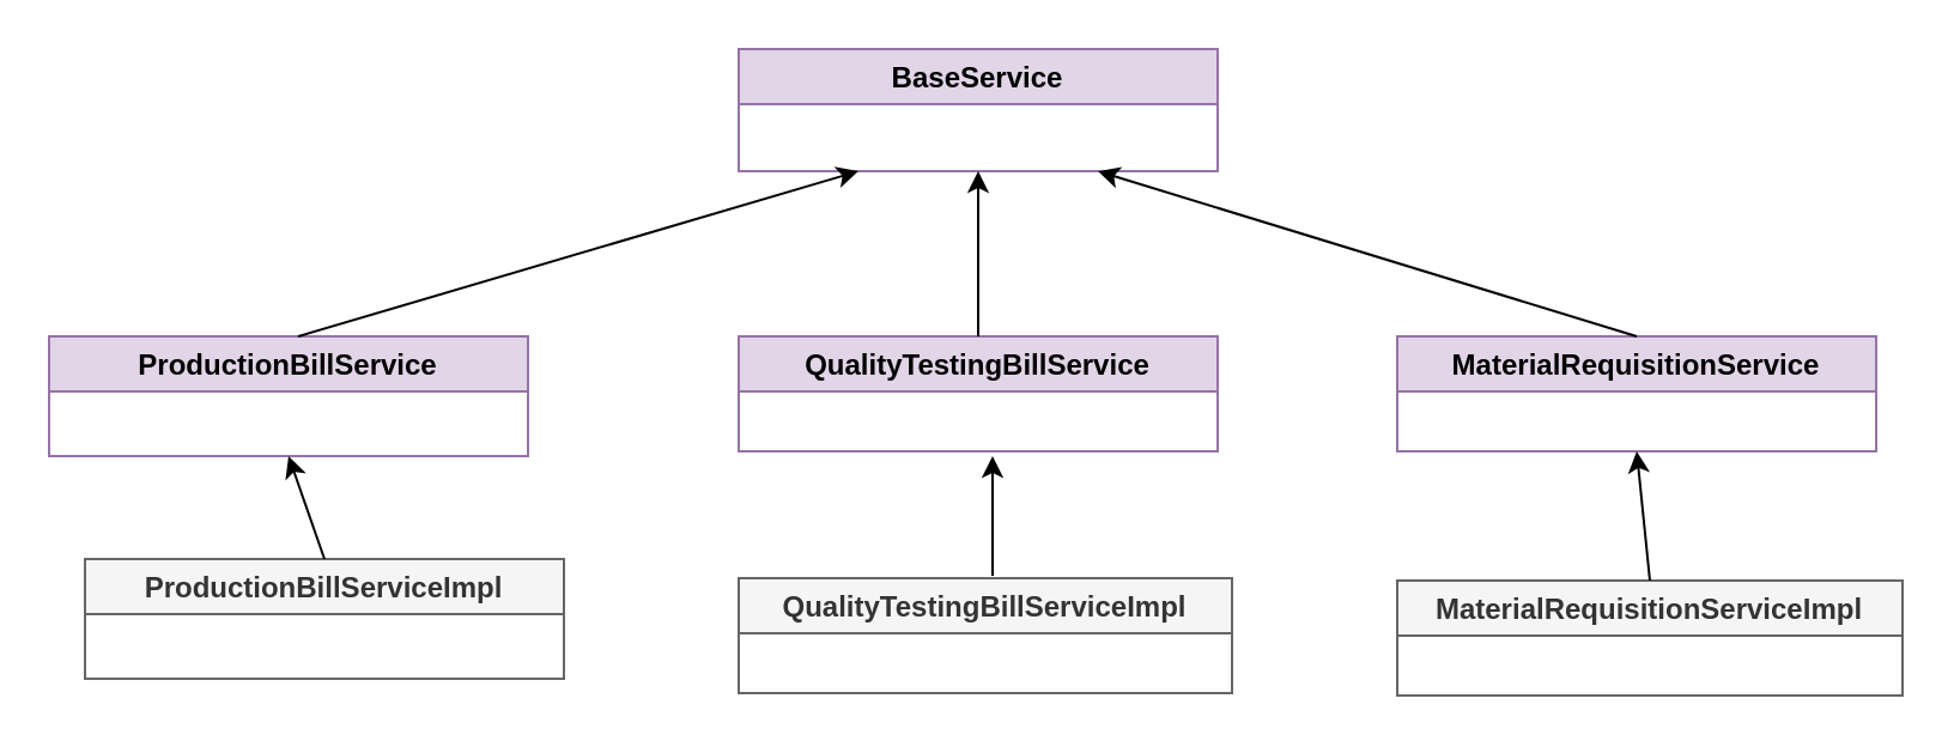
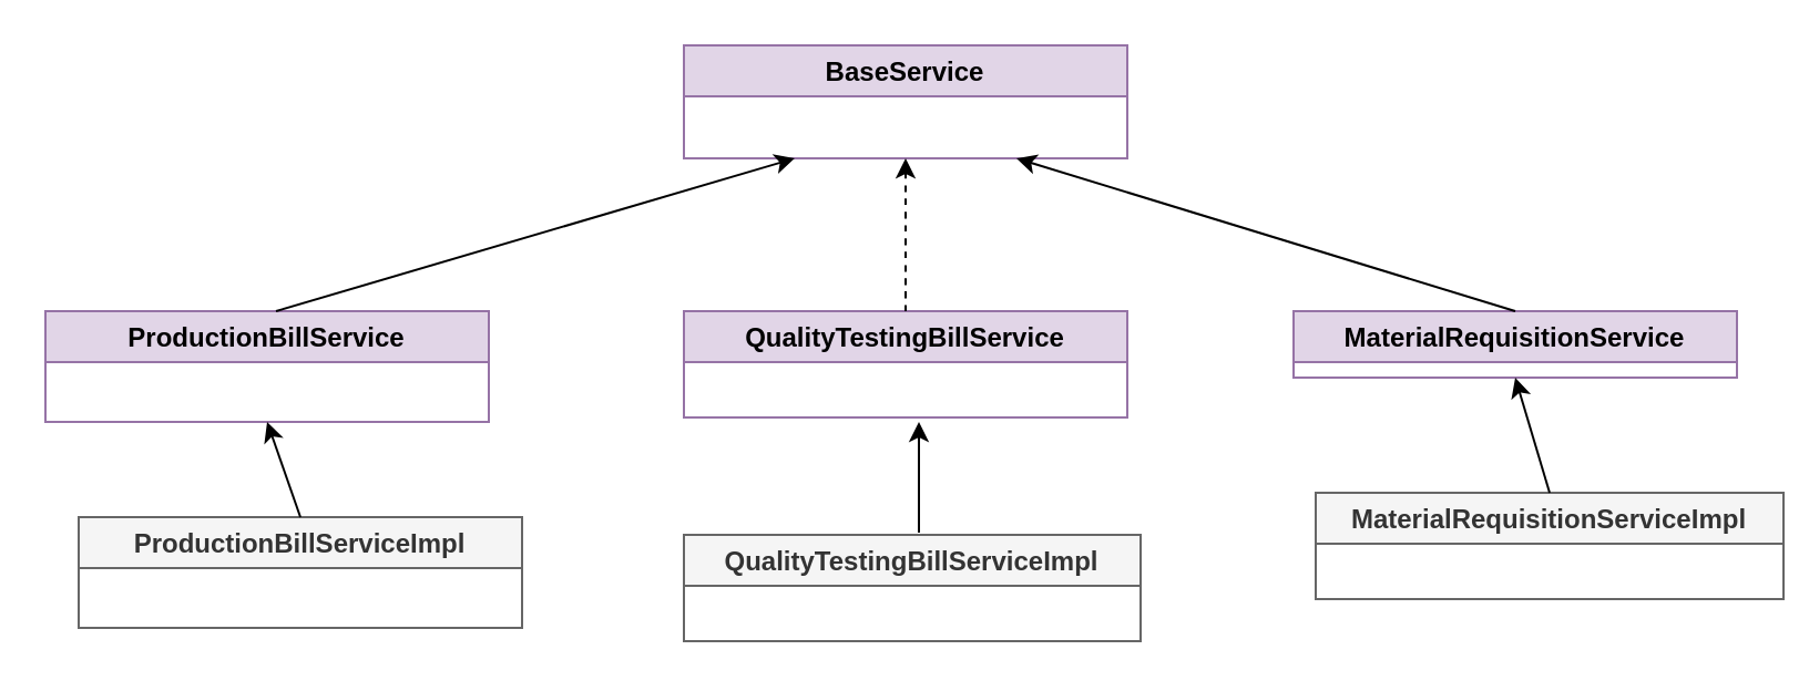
  <mxCell id="0" />
  <mxCell id="1" parent="0" />
  <mxCell id="2" value="ProductionBillServiceImpl" style="swimlane;fillColor=#f5f5f5;strokeColor=#666666;fontColor=#333333;startSize=23;" parent="1" vertex="1"><mxGeometry x="35" y="233" width="200" height="50" as="geometry"><mxRectangle x="36" y="363" width="200" height="30" as="alternateBounds" /></mxGeometry></mxCell>
  <mxCell id="3" value="QualityTestingBillServiceImpl" style="swimlane;fillColor=#f5f5f5;strokeColor=#666666;fontColor=#333333;" parent="1" vertex="1"><mxGeometry x="308" y="241" width="206" height="48" as="geometry"><mxRectangle x="324" y="361" width="220" height="30" as="alternateBounds" /></mxGeometry></mxCell>
- <mxCell id="4" value="MaterialRequisitionServiceImpl" style="swimlane;fillColor=#f5f5f5;strokeColor=#666666;fontColor=#333333;" parent="1" vertex="1"><mxGeometry x="583" y="242" width="211" height="48" as="geometry"><mxRectangle x="599" y="362" width="220" height="30" as="alternateBounds" /></mxGeometry></mxCell>
+ <mxCell id="4" value="MaterialRequisitionServiceImpl" style="swimlane;fillColor=#f5f5f5;strokeColor=#666666;fontColor=#333333;" parent="1" vertex="1"><mxGeometry x="593" y="222" width="211" height="48" as="geometry"><mxRectangle x="599" y="362" width="220" height="30" as="alternateBounds" /></mxGeometry></mxCell>
  <mxCell id="5" value="QualityTestingBillService" style="swimlane;fillColor=#e1d5e7;strokeColor=#9673a6;" parent="1" vertex="1"><mxGeometry x="308" y="140" width="200" height="48" as="geometry"><mxRectangle x="324" y="260" width="190" height="30" as="alternateBounds" /></mxGeometry></mxCell>
- <mxCell id="6" value="MaterialRequisitionService" style="swimlane;fillColor=#e1d5e7;strokeColor=#9673a6;" parent="1" vertex="1"><mxGeometry x="583" y="140" width="200" height="48" as="geometry"><mxRectangle x="599" y="260" width="190" height="30" as="alternateBounds" /></mxGeometry></mxCell>
+ <mxCell id="6" value="MaterialRequisitionService" style="swimlane;fillColor=#e1d5e7;strokeColor=#9673a6;" parent="1" vertex="1"><mxGeometry x="583" y="140" width="200" height="30" as="geometry"><mxRectangle x="599" y="260" width="190" height="30" as="alternateBounds" /></mxGeometry></mxCell>
  <mxCell id="7" value="ProductionBillService" style="swimlane;fillColor=#e1d5e7;strokeColor=#9673a6;" parent="1" vertex="1"><mxGeometry x="20" y="140" width="200" height="50" as="geometry"><mxRectangle x="36" y="260" width="170" height="30" as="alternateBounds" /></mxGeometry></mxCell>
  <mxCell id="8" value="BaseService" style="swimlane;fillColor=#e1d5e7;strokeColor=#9673a6;" parent="1" vertex="1"><mxGeometry x="308" y="20" width="200" height="51" as="geometry"><mxRectangle x="324" y="140" width="110" height="30" as="alternateBounds" /></mxGeometry></mxCell>
  <mxCell id="9" value="" style="endArrow=classic;html=1;strokeColor=default;curved=1;" parent="1" edge="1"><mxGeometry width="50" height="50" relative="1" as="geometry"><mxPoint x="414" y="240" as="sourcePoint" /><mxPoint x="414" y="190" as="targetPoint" /></mxGeometry></mxCell>
  <mxCell id="10" value="" style="endArrow=classic;html=1;strokeColor=default;curved=1;exitX=0.5;exitY=0;exitDx=0;exitDy=0;" parent="1" source="2" edge="1"><mxGeometry width="50" height="50" relative="1" as="geometry"><mxPoint x="84" y="241" as="sourcePoint" /><mxPoint x="120" y="190" as="targetPoint" /></mxGeometry></mxCell>
  <mxCell id="11" value="" style="endArrow=classic;html=1;strokeColor=default;curved=1;entryX=0.5;entryY=1;entryDx=0;entryDy=0;exitX=0.5;exitY=0;exitDx=0;exitDy=0;" parent="1" source="4" target="6" edge="1"><mxGeometry width="50" height="50" relative="1" as="geometry"><mxPoint x="664" y="240" as="sourcePoint" /><mxPoint x="714" y="190" as="targetPoint" /></mxGeometry></mxCell>
  <mxCell id="12" value="" style="endArrow=classic;html=1;strokeColor=default;curved=1;entryX=0.25;entryY=1;entryDx=0;entryDy=0;" parent="1" target="8" edge="1"><mxGeometry width="50" height="50" relative="1" as="geometry"><mxPoint x="124" y="140" as="sourcePoint" /><mxPoint x="154" y="90" as="targetPoint" /></mxGeometry></mxCell>
- <mxCell id="13" value="" style="endArrow=classic;html=1;strokeColor=default;curved=1;exitX=0.5;exitY=0;exitDx=0;exitDy=0;entryX=0.5;entryY=1;entryDx=0;entryDy=0;" parent="1" source="5" target="8" edge="1"><mxGeometry width="50" height="50" relative="1" as="geometry"><mxPoint x="394" y="130" as="sourcePoint" /><mxPoint x="444" y="80" as="targetPoint" /></mxGeometry></mxCell>
+ <mxCell id="13" value="" style="endArrow=classic;html=1;strokeColor=default;curved=1;exitX=0.5;exitY=0;exitDx=0;exitDy=0;entryX=0.5;entryY=1;entryDx=0;entryDy=0;dashed=1;" parent="1" source="5" target="8" edge="1"><mxGeometry width="50" height="50" relative="1" as="geometry"><mxPoint x="394" y="130" as="sourcePoint" /><mxPoint x="444" y="80" as="targetPoint" /></mxGeometry></mxCell>
  <mxCell id="14" value="" style="endArrow=classic;html=1;strokeColor=default;curved=1;exitX=0.5;exitY=0;exitDx=0;exitDy=0;entryX=0.75;entryY=1;entryDx=0;entryDy=0;" parent="1" source="6" target="8" edge="1"><mxGeometry width="50" height="50" relative="1" as="geometry"><mxPoint x="664" y="130" as="sourcePoint" /><mxPoint x="714" y="80" as="targetPoint" /></mxGeometry></mxCell>
